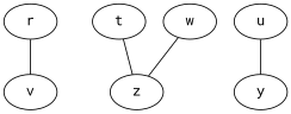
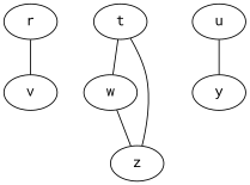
  graph {
    fontname="Roboto Mono"
    node [fontname="Roboto Mono"]
    edge [fontname="Roboto Mono"]
    r
    v
    t
    w
    z
    u
    y
    r -- v
+   t -- w
    t -- z
    w -- z
    u -- y
  }
